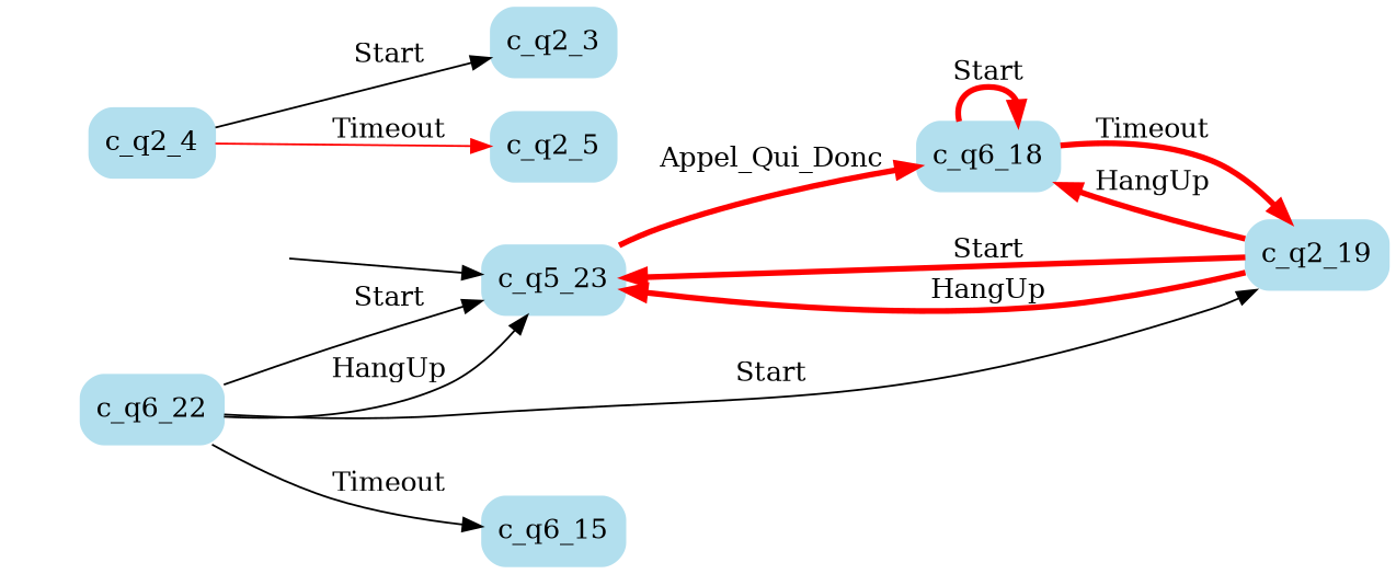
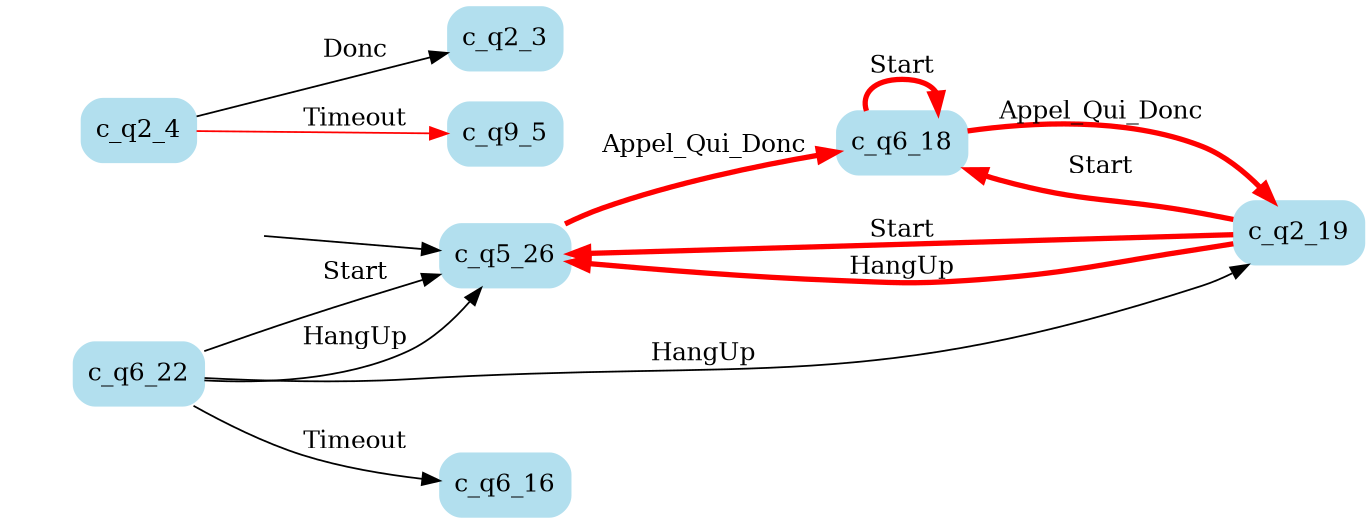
  digraph {
    rankdir=LR
    node [style="rounded, filled" color=lightblue2 shape=box]
    edge [color=red]
    start_c_q5_23 [style=invisible color="" shape=""]
-   n2 [label=c_q5_23]
+   n2 [label=c_q5_26]
    n3 [label=c_q6_18]
    n4 [label=c_q2_19]
-   n5 [label=c_q6_15]
+   n5 [label=c_q6_16]
    n6 [label=c_q2_3]
    n7 [label=c_q2_4]
-   n8 [label=c_q2_5]
+   n8 [label=c_q9_5]
    n9 [label=c_q6_22]
    start_c_q5_23 -> n2 [color=""]
    n2 -> n3 [label=Appel_Qui_Donc penwidth=3]
    n3 -> n3 [label=Start penwidth=3]
-   n3 -> n4 [label=Timeout penwidth=3]
+   n3 -> n4 [label=Appel_Qui_Donc penwidth=3]
    n4 -> n2 [label=Start penwidth=3]
    n4 -> n2 [label=HangUp penwidth=3]
-   n4 -> n3 [label=HangUp penwidth=3]
-   n7 -> n6 [label=Start color=""]
+   n4 -> n3 [label=Start penwidth=3]
+   n7 -> n6 [label=Donc color=""]
    n7 -> n8 [label=Timeout]
    n9 -> n2 [label=Start color=""]
    n9 -> n2 [label=HangUp color=""]
-   n9 -> n4 [label=Start color=""]
+   n9 -> n4 [label=HangUp color=""]
    n9 -> n5 [label=Timeout color=""]
  }
